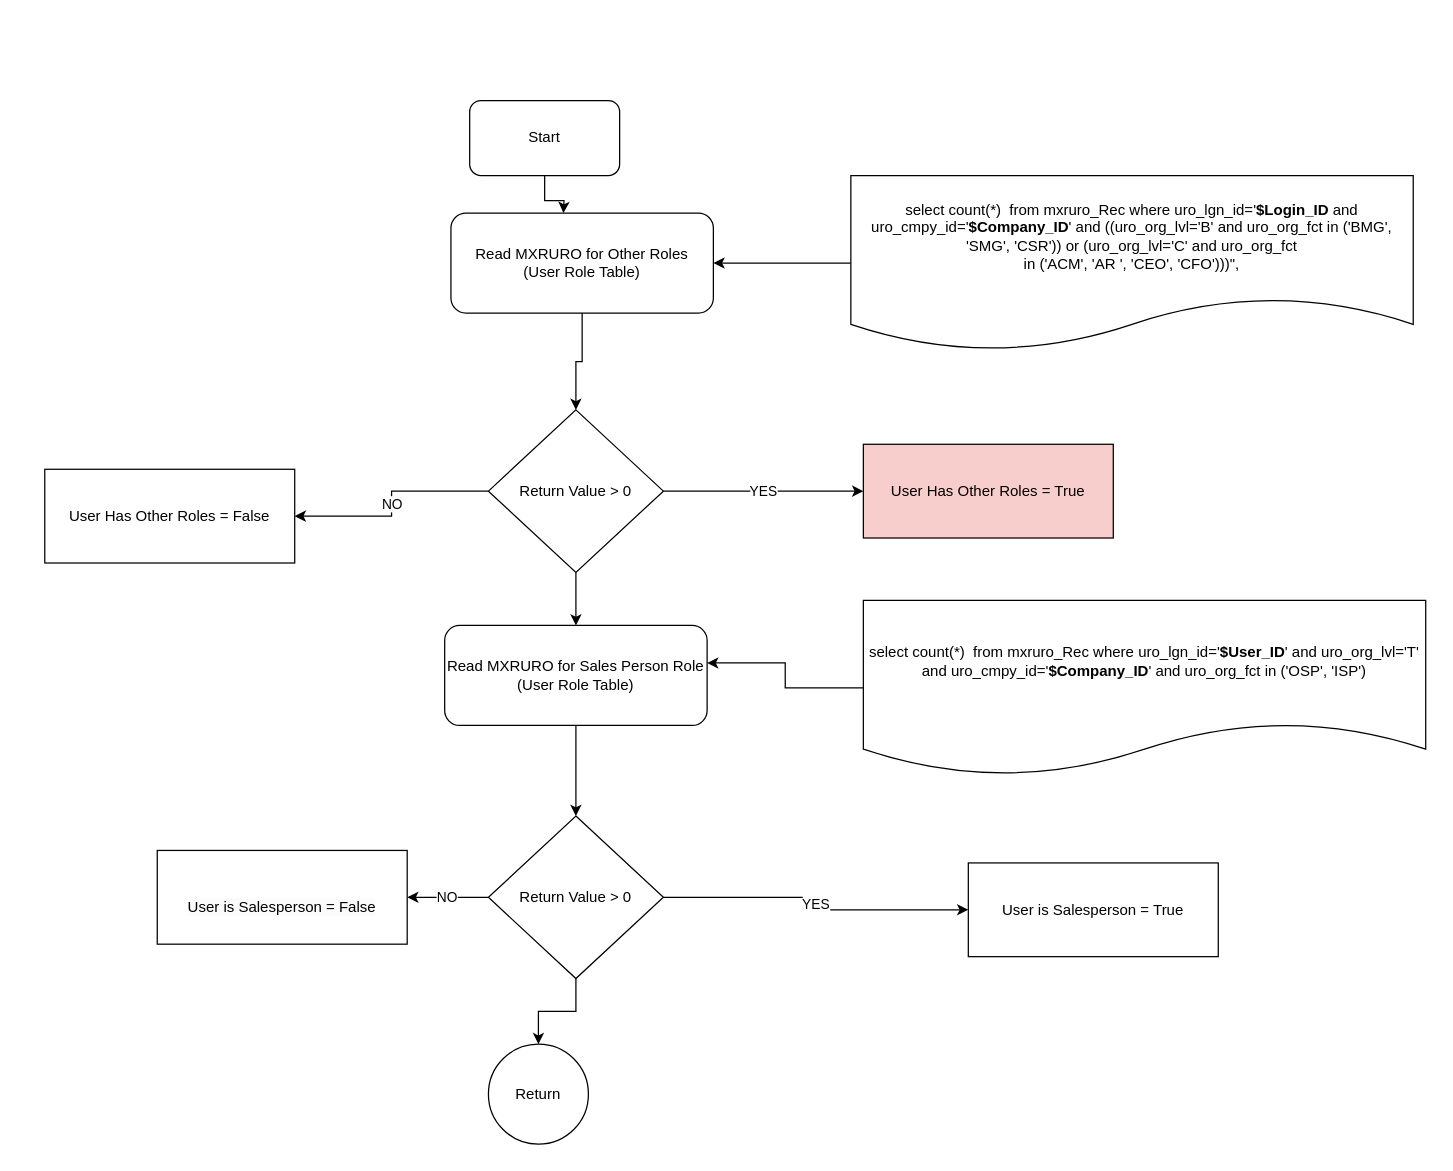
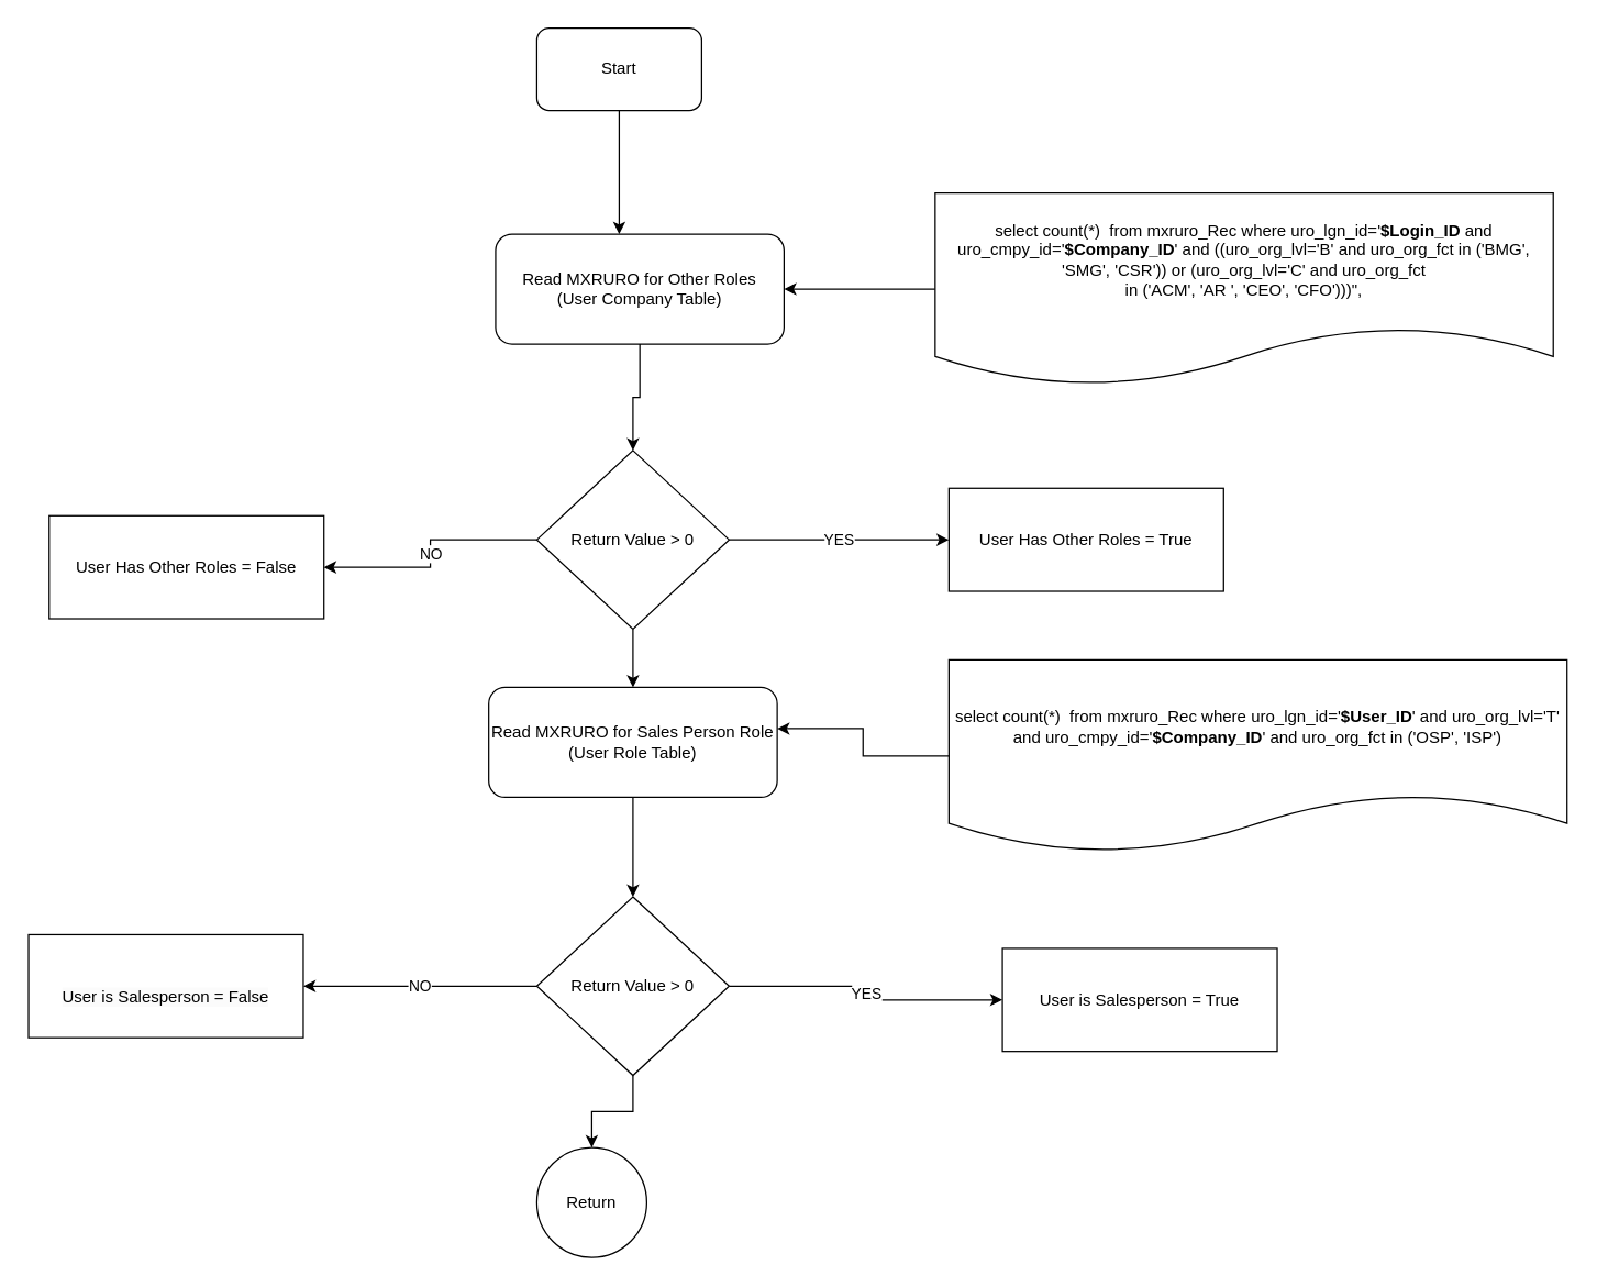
  <mxCell id="0" />
  <mxCell id="1" parent="0" />
  <mxCell id="2" style="edgeStyle=orthogonalEdgeStyle;rounded=0;orthogonalLoop=1;jettySize=auto;html=1;" edge="1" parent="1" source="3"><mxGeometry relative="1" as="geometry"><mxPoint x="450" y="170" as="targetPoint" /></mxGeometry></mxCell>
- <mxCell id="3" value="Start" style="rounded=1;whiteSpace=wrap;html=1;" vertex="1" parent="1"><mxGeometry x="375" y="80" width="120" height="60" as="geometry" /></mxCell>
+ <mxCell id="3" value="Start" style="rounded=1;whiteSpace=wrap;html=1;" vertex="1" parent="1"><mxGeometry x="390" y="20" width="120" height="60" as="geometry" /></mxCell>
  <mxCell id="4" style="edgeStyle=orthogonalEdgeStyle;rounded=0;orthogonalLoop=1;jettySize=auto;html=1;exitX=0.5;exitY=1;exitDx=0;exitDy=0;entryX=0.5;entryY=0;entryDx=0;entryDy=0;" edge="1" parent="1" source="5" target="11"><mxGeometry relative="1" as="geometry" /></mxCell>
- <mxCell id="5" value="Read MXRURO for Other Roles&lt;br&gt;(User Role Table)" style="rounded=1;whiteSpace=wrap;html=1;" vertex="1" parent="1"><mxGeometry x="360" y="170" width="210" height="80" as="geometry" /></mxCell>
+ <mxCell id="5" value="Read MXRURO for Other Roles&lt;br&gt;(User Company Table)" style="rounded=1;whiteSpace=wrap;html=1;" vertex="1" parent="1"><mxGeometry x="360" y="170" width="210" height="80" as="geometry" /></mxCell>
  <mxCell id="6" style="edgeStyle=orthogonalEdgeStyle;rounded=0;orthogonalLoop=1;jettySize=auto;html=1;entryX=1;entryY=0.5;entryDx=0;entryDy=0;" edge="1" parent="1" source="7" target="5"><mxGeometry relative="1" as="geometry" /></mxCell>
  <mxCell id="7" value="&lt;div&gt;select count(*)&amp;nbsp; from mxruro_Rec where uro_lgn_id='&lt;b&gt;$Login_ID&lt;/b&gt; and uro_cmpy_id='&lt;b&gt;$Company_ID&lt;/b&gt;' and ((uro_org_lvl='B' and uro_org_fct in ('BMG', 'SMG', 'CSR')) or (uro_org_lvl='C' and uro_org_fct&lt;/div&gt;&lt;div&gt;in ('ACM', 'AR ', 'CEO', 'CFO')))&quot;,&lt;/div&gt;" style="shape=document;whiteSpace=wrap;html=1;boundedLbl=1;" vertex="1" parent="1"><mxGeometry x="680" y="140" width="450" height="140" as="geometry" /></mxCell>
  <mxCell id="8" value="YES" style="edgeStyle=orthogonalEdgeStyle;rounded=0;orthogonalLoop=1;jettySize=auto;html=1;entryX=0;entryY=0.5;entryDx=0;entryDy=0;" edge="1" parent="1" source="11" target="12"><mxGeometry relative="1" as="geometry" /></mxCell>
  <mxCell id="9" value="NO" style="edgeStyle=orthogonalEdgeStyle;rounded=0;orthogonalLoop=1;jettySize=auto;html=1;" edge="1" parent="1" source="11" target="13"><mxGeometry relative="1" as="geometry" /></mxCell>
  <mxCell id="10" style="edgeStyle=orthogonalEdgeStyle;rounded=0;orthogonalLoop=1;jettySize=auto;html=1;" edge="1" parent="1" source="11" target="15"><mxGeometry relative="1" as="geometry" /></mxCell>
  <mxCell id="11" value="Return Value &amp;gt; 0" style="rhombus;whiteSpace=wrap;html=1;" vertex="1" parent="1"><mxGeometry x="390" y="327.5" width="140" height="130" as="geometry" /></mxCell>
- <mxCell id="12" value="User Has Other Roles = True" style="rounded=0;whiteSpace=wrap;html=1;fillColor=#f8cecc;" vertex="1" parent="1"><mxGeometry x="690" y="355" width="200" height="75" as="geometry" /></mxCell>
+ <mxCell id="12" value="User Has Other Roles = True" style="rounded=0;whiteSpace=wrap;html=1;" vertex="1" parent="1"><mxGeometry x="690" y="355" width="200" height="75" as="geometry" /></mxCell>
  <mxCell id="13" value="User Has Other Roles = False" style="rounded=0;whiteSpace=wrap;html=1;" vertex="1" parent="1"><mxGeometry x="35" y="375" width="200" height="75" as="geometry" /></mxCell>
  <mxCell id="14" style="edgeStyle=orthogonalEdgeStyle;rounded=0;orthogonalLoop=1;jettySize=auto;html=1;entryX=0.5;entryY=0;entryDx=0;entryDy=0;" edge="1" parent="1" source="15" target="23"><mxGeometry relative="1" as="geometry" /></mxCell>
  <mxCell id="15" value="Read MXRURO for Sales Person Role&lt;br&gt;(User Role Table)" style="rounded=1;whiteSpace=wrap;html=1;" vertex="1" parent="1"><mxGeometry x="355" y="500" width="210" height="80" as="geometry" /></mxCell>
  <mxCell id="16" value="select count(*)&amp;nbsp; from mxruro_Rec where uro_lgn_id='&lt;b&gt;$User_ID&lt;/b&gt;' and uro_org_lvl='T' and uro_cmpy_id='&lt;b&gt;$Company_ID&lt;/b&gt;' and uro_org_fct in ('OSP', 'ISP')" style="shape=document;whiteSpace=wrap;html=1;boundedLbl=1;" vertex="1" parent="1"><mxGeometry x="690" y="480" width="450" height="140" as="geometry" /></mxCell>
  <mxCell id="17" style="edgeStyle=orthogonalEdgeStyle;rounded=0;orthogonalLoop=1;jettySize=auto;html=1;entryX=1;entryY=0.375;entryDx=0;entryDy=0;entryPerimeter=0;" edge="1" parent="1" source="16" target="15"><mxGeometry relative="1" as="geometry" /></mxCell>
  <mxCell id="18" value="YES" style="edgeStyle=orthogonalEdgeStyle;rounded=0;orthogonalLoop=1;jettySize=auto;html=1;entryX=0;entryY=0.5;entryDx=0;entryDy=0;exitX=1;exitY=0.5;exitDx=0;exitDy=0;" edge="1" parent="1" target="20" source="23"><mxGeometry relative="1" as="geometry"><mxPoint x="540" y="708" as="sourcePoint" /></mxGeometry></mxCell>
  <mxCell id="19" value="NO" style="edgeStyle=orthogonalEdgeStyle;rounded=0;orthogonalLoop=1;jettySize=auto;html=1;exitX=0;exitY=0.5;exitDx=0;exitDy=0;" edge="1" parent="1" target="21" source="23"><mxGeometry relative="1" as="geometry"><mxPoint x="400" y="708" as="sourcePoint" /></mxGeometry></mxCell>
- <mxCell id="20" value="User is Salesperson = True" style="rounded=0;whiteSpace=wrap;html=1;" vertex="1" parent="1"><mxGeometry x="774" y="690" width="200" height="75" as="geometry" /></mxCell>
- <mxCell id="21" value="&lt;br&gt;&lt;span style=&quot;color: rgb(0, 0, 0); font-family: Helvetica; font-size: 12px; font-style: normal; font-variant-ligatures: normal; font-variant-caps: normal; font-weight: 400; letter-spacing: normal; orphans: 2; text-align: center; text-indent: 0px; text-transform: none; widows: 2; word-spacing: 0px; -webkit-text-stroke-width: 0px; white-space: normal; background-color: rgb(251, 251, 251); text-decoration-thickness: initial; text-decoration-style: initial; text-decoration-color: initial; float: none; display: inline !important;&quot;&gt;User is Salesperson = False&lt;/span&gt;" style="rounded=0;whiteSpace=wrap;html=1;" vertex="1" parent="1"><mxGeometry x="125" y="680" width="200" height="75" as="geometry" /></mxCell>
+ <mxCell id="20" value="User is Salesperson = True" style="rounded=0;whiteSpace=wrap;html=1;" vertex="1" parent="1"><mxGeometry x="729" y="690" width="200" height="75" as="geometry" /></mxCell>
+ <mxCell id="21" value="&lt;br&gt;&lt;span style=&quot;color: rgb(0, 0, 0); font-family: Helvetica; font-size: 12px; font-style: normal; font-variant-ligatures: normal; font-variant-caps: normal; font-weight: 400; letter-spacing: normal; orphans: 2; text-align: center; text-indent: 0px; text-transform: none; widows: 2; word-spacing: 0px; -webkit-text-stroke-width: 0px; white-space: normal; background-color: rgb(251, 251, 251); text-decoration-thickness: initial; text-decoration-style: initial; text-decoration-color: initial; float: none; display: inline !important;&quot;&gt;User is Salesperson = False&lt;/span&gt;" style="rounded=0;whiteSpace=wrap;html=1;" vertex="1" parent="1"><mxGeometry x="20" y="680" width="200" height="75" as="geometry" /></mxCell>
  <mxCell id="22" style="edgeStyle=orthogonalEdgeStyle;rounded=0;orthogonalLoop=1;jettySize=auto;html=1;exitX=0.5;exitY=1;exitDx=0;exitDy=0;" edge="1" parent="1" source="23" target="24"><mxGeometry relative="1" as="geometry" /></mxCell>
  <mxCell id="23" value="Return Value &amp;gt; 0" style="rhombus;whiteSpace=wrap;html=1;" vertex="1" parent="1"><mxGeometry x="390" y="652.5" width="140" height="130" as="geometry" /></mxCell>
  <mxCell id="24" value="Return" style="ellipse;whiteSpace=wrap;html=1;aspect=fixed;" vertex="1" parent="1"><mxGeometry x="390" y="835" width="80" height="80" as="geometry" /></mxCell>
